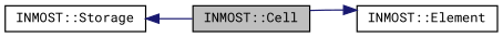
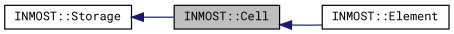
  digraph {
    fontname="Roboto Mono"
    rankdir=LR
    node [color=black fillcolor=white fontname="Roboto Mono" fontsize=10 shape=record style=filled]
    edge [color=midnightblue dir=back fontname="Roboto Mono" fontsize=10 labelfontname=Helvetica labelfontsize=10 style=solid]
    n1 [fillcolor=grey75 fontcolor=black height=0.2 label="INMOST::Cell" width=0.4]
    n2 [height=0.2 label="INMOST::Element" width=0.4]
    n3 [height=0.2 label="INMOST::Storage" width=0.4]
-   n2 -> n1
+   n1 -> n2
    n3 -> n1
  }
